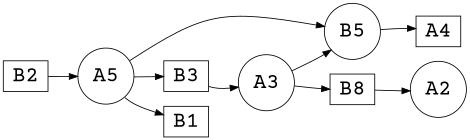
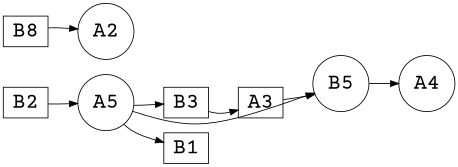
  strict digraph {
    fontname="Courier Prime"
    rankdir=LR
    remincross=true
    splines=curved
    node [bipartite=1 fontname="Courier Prime" fontsize=26 shape=circle]
    edge [fontname="Courier Prime"]
-   A3 [bipartite=0]
+   A3 [bipartite=0 shape=box]
    B5
    n3 [label=B8 shape=box]
-   A4 [bipartite=0 shape=box]
+   A4 [bipartite=0]
    A2 [bipartite=0]
    B3 [shape=box]
    n7 [bipartite=0 label=A5]
    B1 [shape=box]
    B2 [shape=box]
    A3 -> B5
-   A3 -> n3
    B5 -> A4
    n3 -> A2
    B3 -> A3
    n7 -> B5
    n7 -> B3
    n7 -> B1
    B2 -> n7
  }
